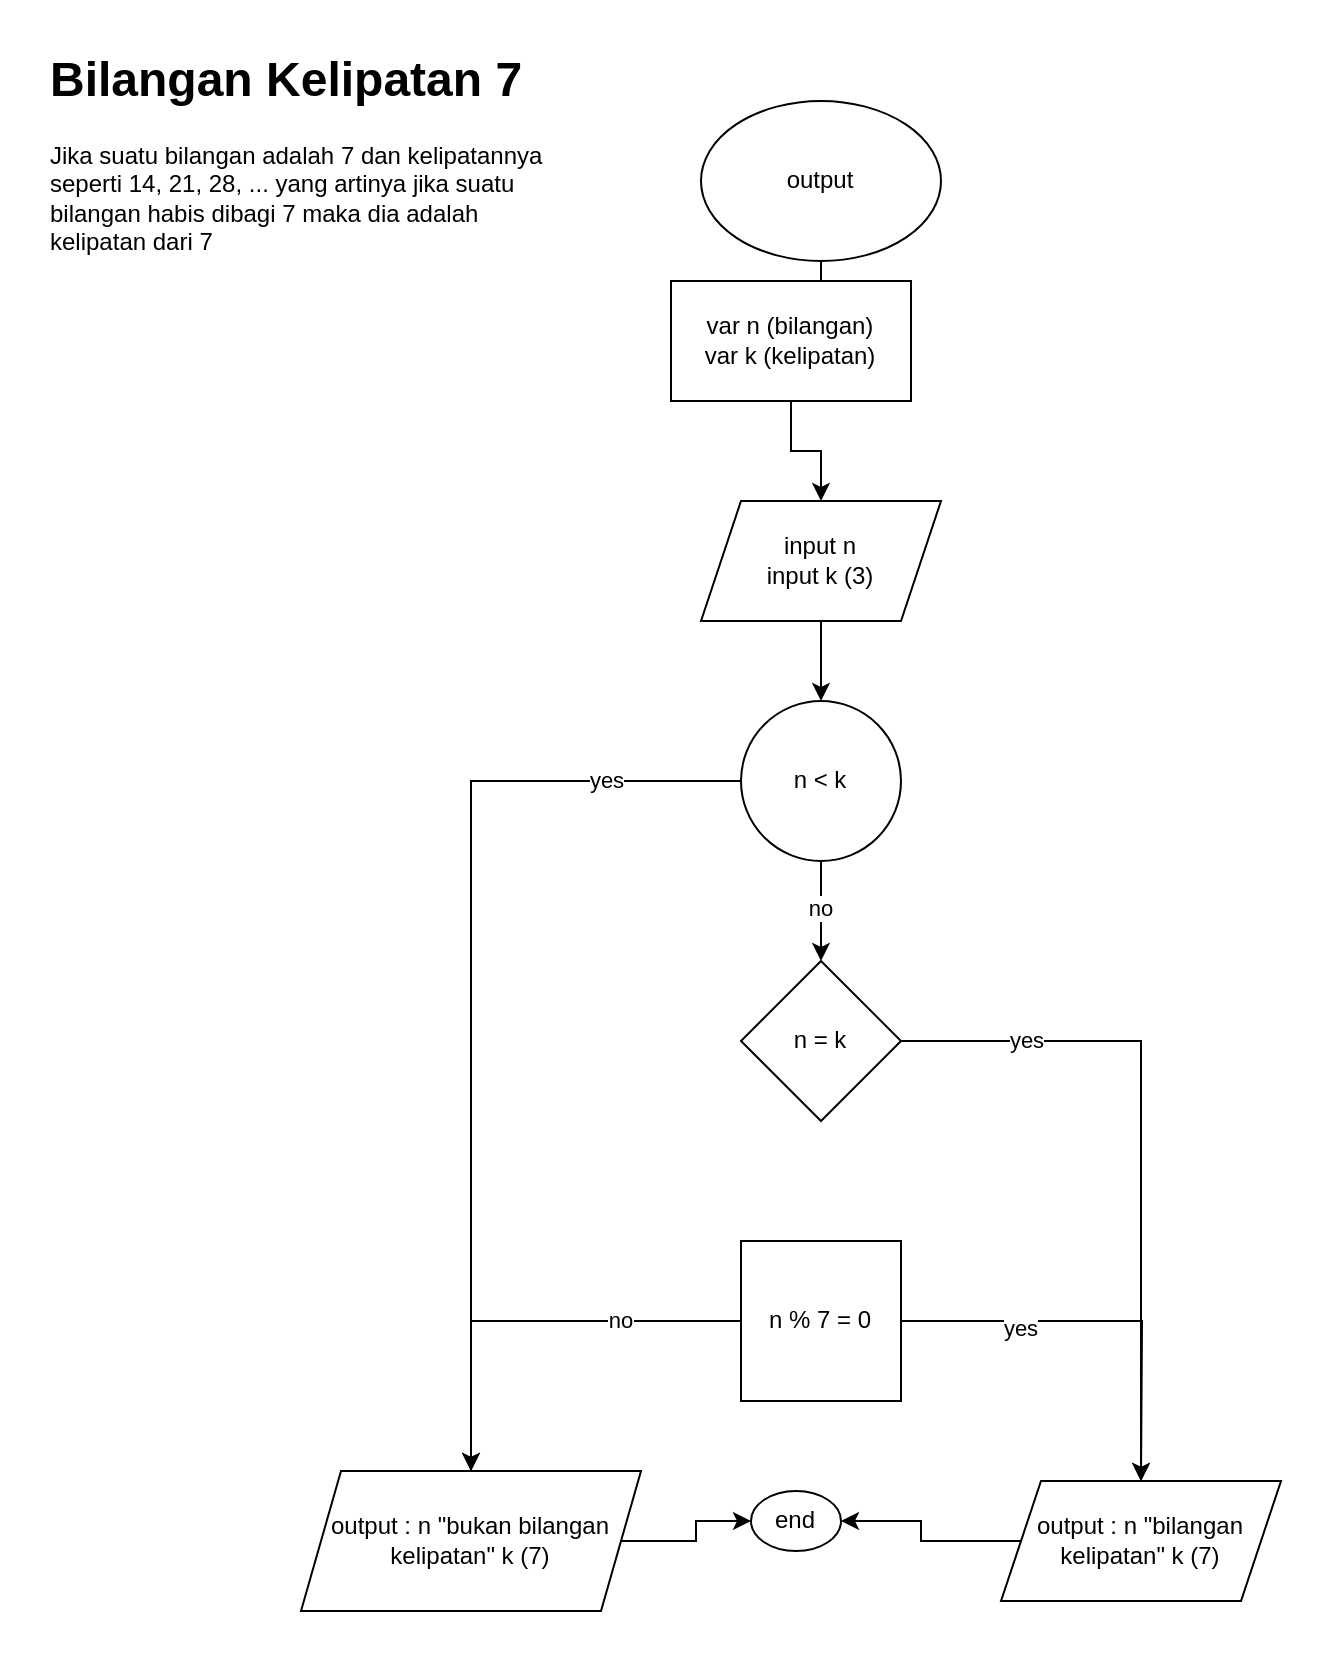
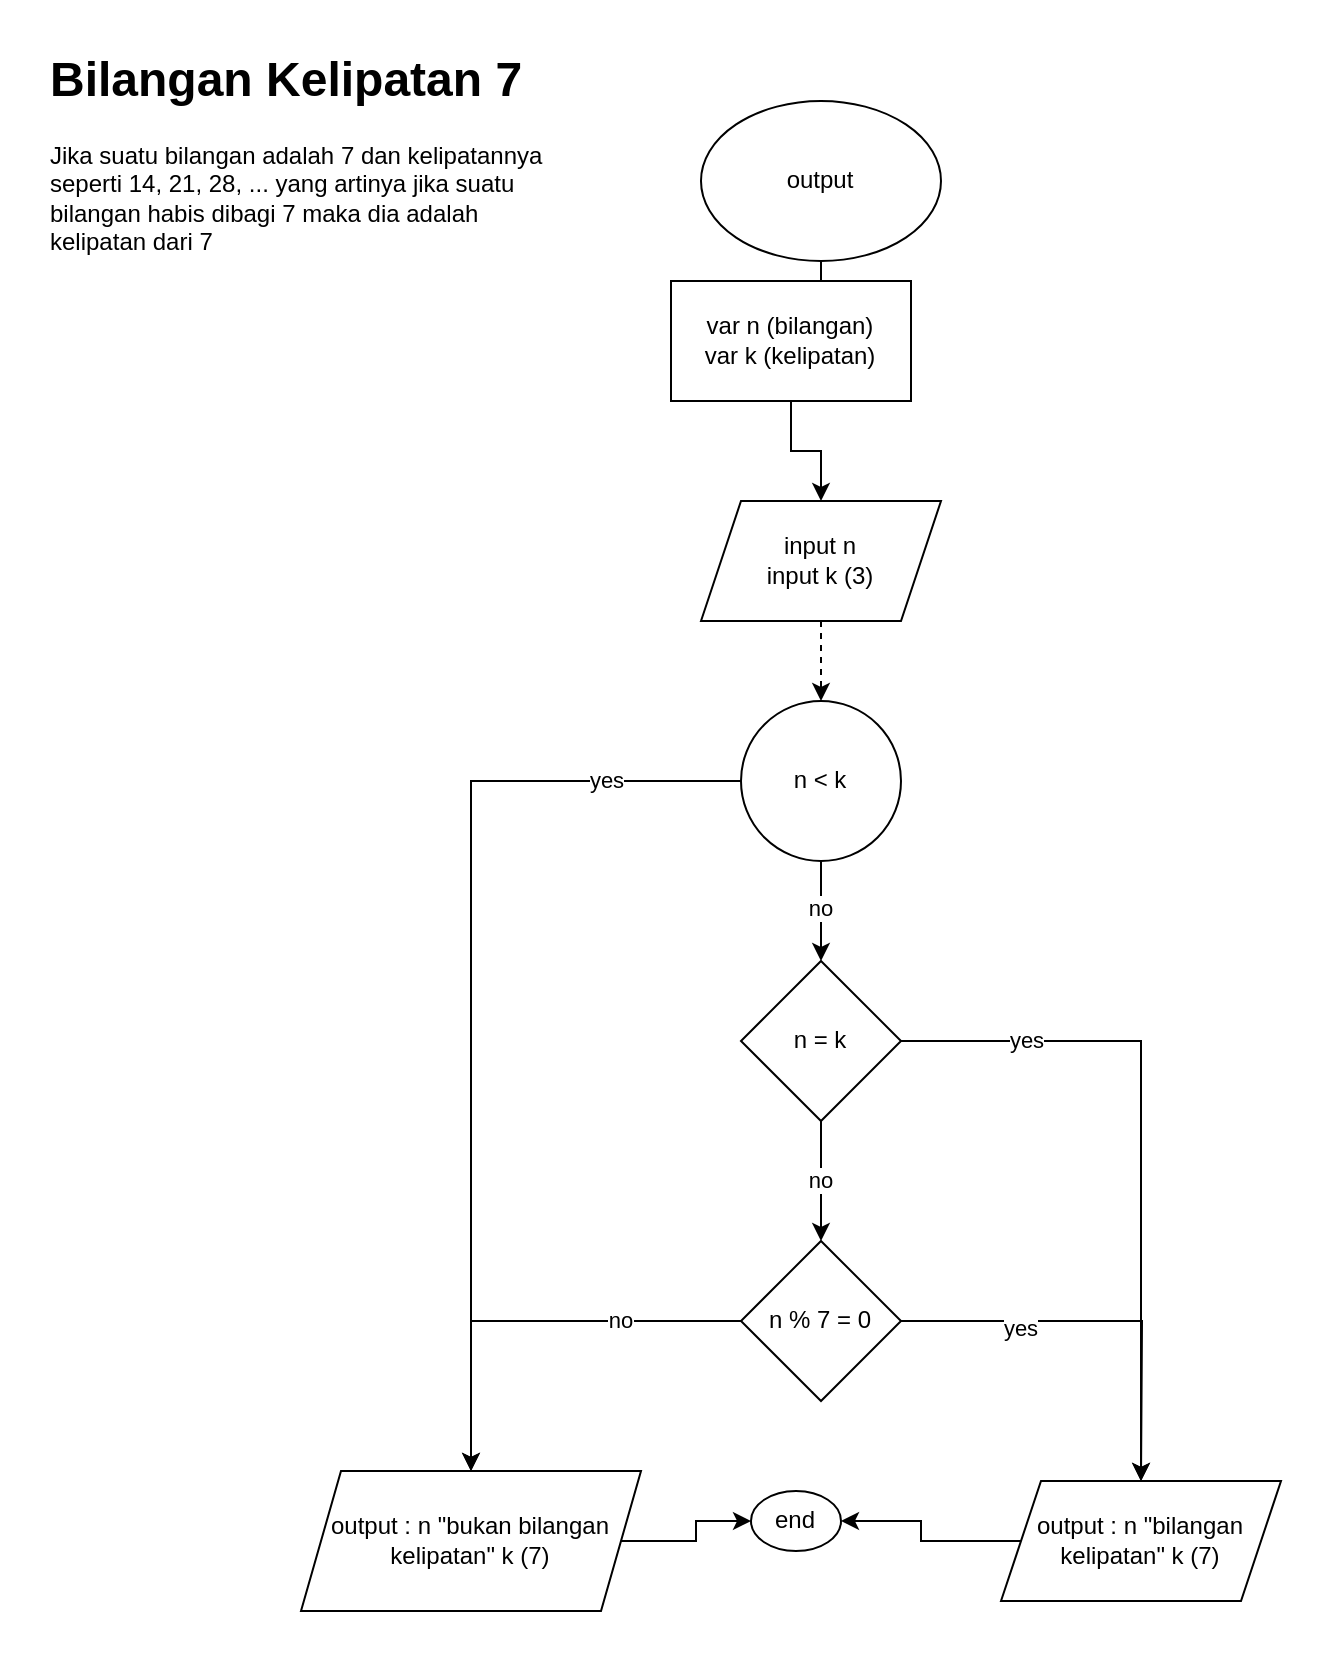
  <mxCell id="0" />
  <mxCell id="1" parent="0" />
  <mxCell id="2" value="&lt;h1&gt;Bilangan Kelipatan 7&lt;/h1&gt;&lt;p&gt;Jika suatu bilangan adalah 7 dan kelipatannya seperti 14, 21, 28, ... yang artinya jika suatu bilangan habis dibagi 7 maka dia adalah kelipatan dari 7&lt;/p&gt;" style="text;html=1;strokeColor=none;fillColor=none;spacing=5;spacingTop=-20;whiteSpace=wrap;overflow=hidden;rounded=0;" vertex="1" parent="1"><mxGeometry x="20" y="20" width="260" height="120" as="geometry" /></mxCell>
  <mxCell id="3" value="" style="edgeStyle=orthogonalEdgeStyle;rounded=0;orthogonalLoop=1;jettySize=auto;html=1;" edge="1" parent="1" source="4" target="6"><mxGeometry relative="1" as="geometry" /></mxCell>
  <mxCell id="4" value="output" style="ellipse;whiteSpace=wrap;html=1;" vertex="1" parent="1"><mxGeometry x="350" y="50" width="120" height="80" as="geometry" /></mxCell>
  <mxCell id="5" value="" style="edgeStyle=orthogonalEdgeStyle;rounded=0;orthogonalLoop=1;jettySize=auto;html=1;" edge="1" parent="1" source="6" target="8"><mxGeometry relative="1" as="geometry" /></mxCell>
  <mxCell id="6" value="var n (bilangan)&lt;br&gt;var k (kelipatan)" style="whiteSpace=wrap;html=1;" vertex="1" parent="1"><mxGeometry x="335" y="140" width="120" height="60" as="geometry" /></mxCell>
- <mxCell id="7" value="" style="edgeStyle=orthogonalEdgeStyle;rounded=0;orthogonalLoop=1;jettySize=auto;html=1;" edge="1" parent="1" source="8" target="13"><mxGeometry relative="1" as="geometry" /></mxCell>
+ <mxCell id="7" value="" style="edgeStyle=orthogonalEdgeStyle;rounded=0;orthogonalLoop=1;jettySize=auto;html=1;dashed=1;" edge="1" parent="1" source="8" target="13"><mxGeometry relative="1" as="geometry" /></mxCell>
  <mxCell id="8" value="input n&lt;br&gt;input k (3)" style="shape=parallelogram;perimeter=parallelogramPerimeter;whiteSpace=wrap;html=1;fixedSize=1;" vertex="1" parent="1"><mxGeometry x="350" y="250" width="120" height="60" as="geometry" /></mxCell>
  <mxCell id="9" value="" style="edgeStyle=orthogonalEdgeStyle;rounded=0;orthogonalLoop=1;jettySize=auto;html=1;" edge="1" parent="1" source="13" target="18"><mxGeometry relative="1" as="geometry" /></mxCell>
  <mxCell id="10" value="no" style="edgeLabel;html=1;align=center;verticalAlign=middle;resizable=0;points=[];" vertex="1" connectable="0" parent="9"><mxGeometry x="-0.067" y="-1" relative="1" as="geometry"><mxPoint as="offset" /></mxGeometry></mxCell>
  <mxCell id="11" value="" style="edgeStyle=orthogonalEdgeStyle;rounded=0;orthogonalLoop=1;jettySize=auto;html=1;" edge="1" parent="1" source="13" target="25"><mxGeometry relative="1" as="geometry" /></mxCell>
  <mxCell id="12" value="yes" style="edgeLabel;html=1;align=center;verticalAlign=middle;resizable=0;points=[];" vertex="1" connectable="0" parent="11"><mxGeometry x="-0.716" y="-1" relative="1" as="geometry"><mxPoint as="offset" /></mxGeometry></mxCell>
  <mxCell id="13" value="n &amp;lt; k" style="ellipse;whiteSpace=wrap;html=1;" vertex="1" parent="1"><mxGeometry x="370" y="350" width="80" height="80" as="geometry" /></mxCell>
+ <mxCell id="14" value="" style="edgeStyle=orthogonalEdgeStyle;rounded=0;orthogonalLoop=1;jettySize=auto;html=1;" edge="1" parent="1" source="18" target="23"><mxGeometry relative="1" as="geometry" /></mxCell>
+ <mxCell id="15" value="no" style="edgeLabel;html=1;align=center;verticalAlign=middle;resizable=0;points=[];" vertex="1" connectable="0" parent="14"><mxGeometry x="-0.05" y="-1" relative="1" as="geometry"><mxPoint as="offset" /></mxGeometry></mxCell>
  <mxCell id="16" value="" style="edgeStyle=orthogonalEdgeStyle;rounded=0;orthogonalLoop=1;jettySize=auto;html=1;" edge="1" parent="1" source="18" target="27"><mxGeometry relative="1" as="geometry" /></mxCell>
  <mxCell id="17" value="yes" style="edgeLabel;html=1;align=center;verticalAlign=middle;resizable=0;points=[];" vertex="1" connectable="0" parent="16"><mxGeometry x="-0.635" y="1" relative="1" as="geometry"><mxPoint as="offset" /></mxGeometry></mxCell>
  <mxCell id="18" value="n = k" style="rhombus;whiteSpace=wrap;html=1;" vertex="1" parent="1"><mxGeometry x="370" y="480" width="80" height="80" as="geometry" /></mxCell>
  <mxCell id="19" style="edgeStyle=orthogonalEdgeStyle;rounded=0;orthogonalLoop=1;jettySize=auto;html=1;exitX=1;exitY=0.5;exitDx=0;exitDy=0;" edge="1" parent="1" source="23"><mxGeometry relative="1" as="geometry"><mxPoint x="570" y="740" as="targetPoint" /></mxGeometry></mxCell>
  <mxCell id="20" value="yes" style="edgeLabel;html=1;align=center;verticalAlign=middle;resizable=0;points=[];" vertex="1" connectable="0" parent="19"><mxGeometry x="-0.411" y="-3" relative="1" as="geometry"><mxPoint as="offset" /></mxGeometry></mxCell>
  <mxCell id="21" style="edgeStyle=orthogonalEdgeStyle;rounded=0;orthogonalLoop=1;jettySize=auto;html=1;exitX=0;exitY=0.5;exitDx=0;exitDy=0;entryX=0.5;entryY=0;entryDx=0;entryDy=0;" edge="1" parent="1" source="23" target="25"><mxGeometry relative="1" as="geometry" /></mxCell>
  <mxCell id="22" value="no" style="edgeLabel;html=1;align=center;verticalAlign=middle;resizable=0;points=[];" vertex="1" connectable="0" parent="21"><mxGeometry x="-0.422" y="-1" relative="1" as="geometry"><mxPoint as="offset" /></mxGeometry></mxCell>
- <mxCell id="23" value="n % 7 = 0" style="whiteSpace=wrap;html=1;rounded=0;" vertex="1" parent="1"><mxGeometry x="370" y="620" width="80" height="80" as="geometry" /></mxCell>
+ <mxCell id="23" value="n % 7 = 0" style="rhombus;whiteSpace=wrap;html=1;" vertex="1" parent="1"><mxGeometry x="370" y="620" width="80" height="80" as="geometry" /></mxCell>
  <mxCell id="24" style="edgeStyle=orthogonalEdgeStyle;rounded=0;orthogonalLoop=1;jettySize=auto;html=1;exitX=1;exitY=0.5;exitDx=0;exitDy=0;entryX=0;entryY=0.5;entryDx=0;entryDy=0;" edge="1" parent="1" source="25" target="28"><mxGeometry relative="1" as="geometry" /></mxCell>
  <mxCell id="25" value="output : n &quot;bukan bilangan kelipatan&quot; k (7)" style="shape=parallelogram;perimeter=parallelogramPerimeter;whiteSpace=wrap;html=1;fixedSize=1;" vertex="1" parent="1"><mxGeometry x="150" y="735" width="170" height="70" as="geometry" /></mxCell>
  <mxCell id="26" style="edgeStyle=orthogonalEdgeStyle;rounded=0;orthogonalLoop=1;jettySize=auto;html=1;exitX=0;exitY=0.5;exitDx=0;exitDy=0;entryX=1;entryY=0.5;entryDx=0;entryDy=0;" edge="1" parent="1" source="27" target="28"><mxGeometry relative="1" as="geometry" /></mxCell>
  <mxCell id="27" value="output : n &quot;bilangan kelipatan&quot; k (7)" style="shape=parallelogram;perimeter=parallelogramPerimeter;whiteSpace=wrap;html=1;fixedSize=1;" vertex="1" parent="1"><mxGeometry x="500" y="740" width="140" height="60" as="geometry" /></mxCell>
  <mxCell id="28" value="end" style="ellipse;whiteSpace=wrap;html=1;" vertex="1" parent="1"><mxGeometry x="375" y="745" width="45" height="30" as="geometry" /></mxCell>
